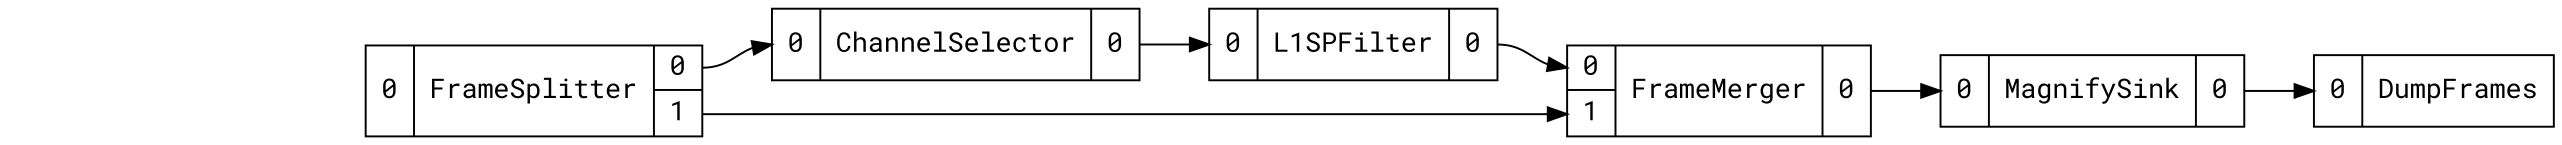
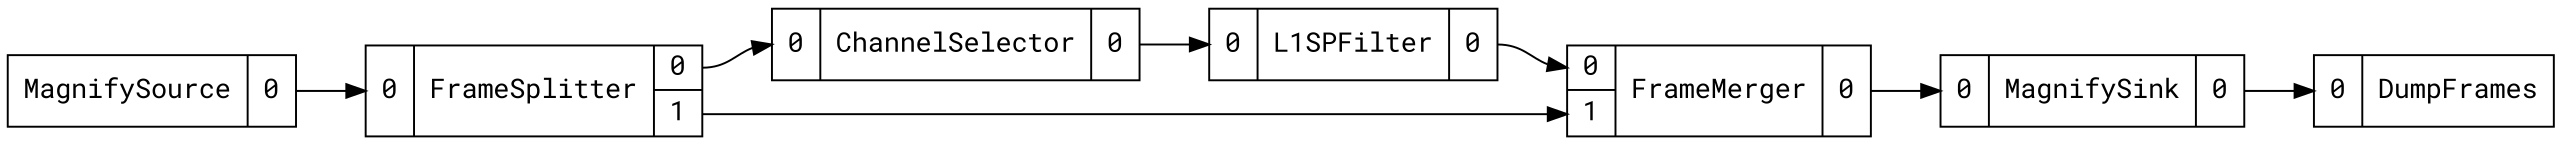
  digraph {
    rankdir=LR
    fontname="Roboto Mono"
    node [shape=record fontname="Roboto Mono"]
    edge [headport=in0 tailport=out0 fontname="Roboto Mono"]
    n1 [label="{{<in0>0}|{ChannelSelector\n}|{<out0>0}}"]
    n2 [label="{{<in0>0}|{L1SPFilter\n}|{<out0>0}}"]
    n3 [label="{{<in0>0}|{DumpFrames\n}}"]
    n4 [label="{{<in0>0|<in1>1}|{FrameMerger\n}|{<out0>0}}"]
    n5 [label="{{<in0>0}|{MagnifySink\n}|{<out0>0}}"]
    n6 [label="{{<in0>0}|{FrameSplitter\n}|{<out0>0|<out1>1}}"]
+   n7 [label="{{MagnifySource\n}|{<out0>0}}"]
    n1 -> n2
    n2 -> n4
    n4 -> n5
    n5 -> n3
    n6 -> n1
    n6 -> n4 [headport=in1 tailport=out1]
+   n7 -> n6
  }
